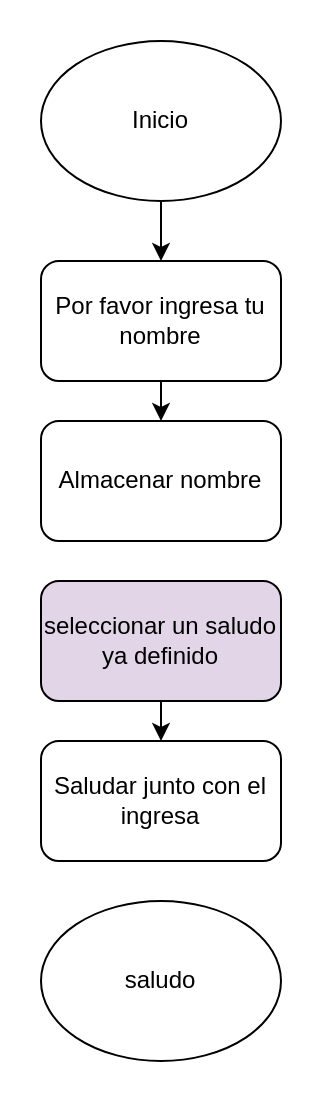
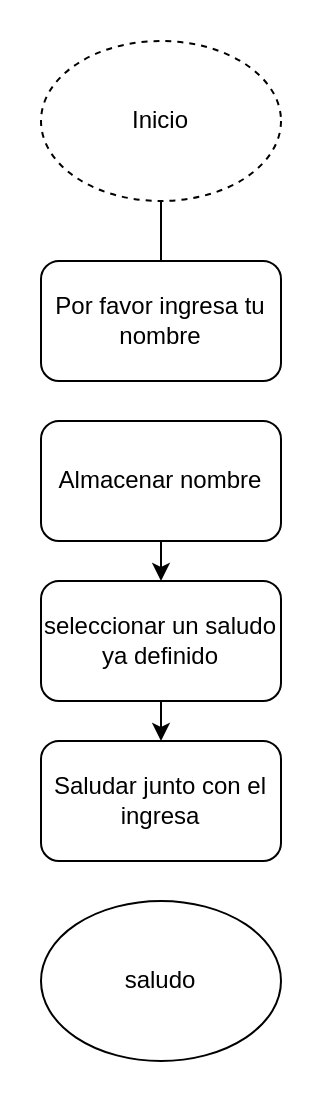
  <mxCell id="0" />
  <mxCell id="1" parent="0" />
- <mxCell id="2" value="" style="edgeStyle=none;html=1;" edge="1" parent="1" source="3" target="5"><mxGeometry relative="1" as="geometry" /></mxCell>
- <mxCell id="3" value="Inicio" style="ellipse;whiteSpace=wrap;html=1;" vertex="1" parent="1"><mxGeometry x="20" y="20" width="120" height="80" as="geometry" /></mxCell>
- <mxCell id="4" value="" style="edgeStyle=none;html=1;" edge="1" parent="1" source="5" target="7"><mxGeometry relative="1" as="geometry" /></mxCell>
+ <mxCell id="2" value="" style="edgeStyle=none;html=1;endArrow=none;" edge="1" parent="1" source="3" target="5"><mxGeometry relative="1" as="geometry" /></mxCell>
+ <mxCell id="3" value="Inicio" style="ellipse;whiteSpace=wrap;html=1;dashed=1;" vertex="1" parent="1"><mxGeometry x="20" y="20" width="120" height="80" as="geometry" /></mxCell>
  <mxCell id="5" value="Por favor ingresa tu nombre" style="rounded=1;whiteSpace=wrap;html=1;" vertex="1" parent="1"><mxGeometry x="20" y="130" width="120" height="60" as="geometry" /></mxCell>
+ <mxCell id="6" value="" style="edgeStyle=none;html=1;" edge="1" parent="1" source="7" target="9"><mxGeometry relative="1" as="geometry" /></mxCell>
  <mxCell id="7" value="Almacenar nombre" style="rounded=1;whiteSpace=wrap;html=1;" vertex="1" parent="1"><mxGeometry x="20" y="210" width="120" height="60" as="geometry" /></mxCell>
  <mxCell id="8" value="" style="edgeStyle=none;html=1;" edge="1" parent="1" source="9" target="10"><mxGeometry relative="1" as="geometry" /></mxCell>
- <mxCell id="9" value="seleccionar un saludo ya definido" style="rounded=1;whiteSpace=wrap;html=1;fillColor=#e1d5e7;" vertex="1" parent="1"><mxGeometry x="20" y="290" width="120" height="60" as="geometry" /></mxCell>
+ <mxCell id="9" value="seleccionar un saludo ya definido" style="rounded=1;whiteSpace=wrap;html=1;" vertex="1" parent="1"><mxGeometry x="20" y="290" width="120" height="60" as="geometry" /></mxCell>
  <mxCell id="10" value="Saludar junto con el ingresa" style="rounded=1;whiteSpace=wrap;html=1;" vertex="1" parent="1"><mxGeometry x="20" y="370" width="120" height="60" as="geometry" /></mxCell>
  <mxCell id="11" value="saludo" style="ellipse;whiteSpace=wrap;html=1;" vertex="1" parent="1"><mxGeometry x="20" y="450" width="120" height="80" as="geometry" /></mxCell>
